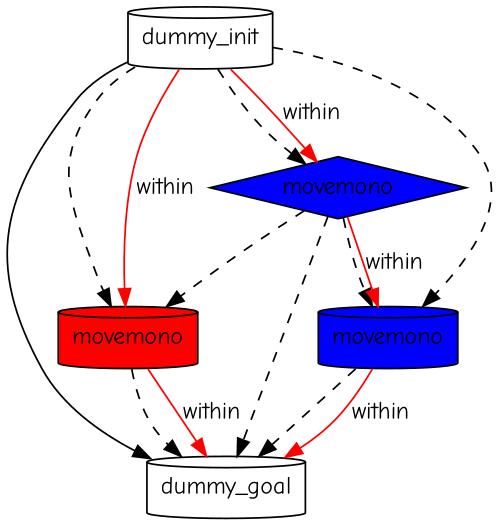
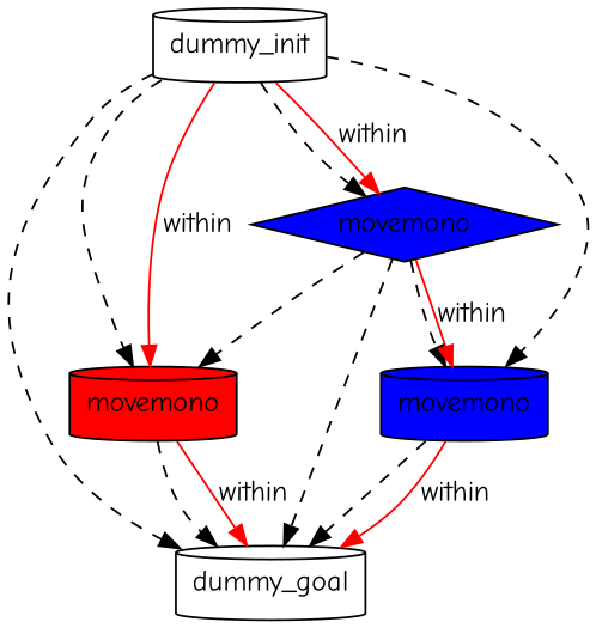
  digraph {
    fontname="Comic Neue"
    node [fillcolor=white style=filled shape=cylinder fontname="Comic Neue"]
    edge [color=black style=dashed fontname="Comic Neue"]
    n1 [label=dummy_init]
    n2 [label=dummy_goal]
    n3 [fillcolor=red label=movemono]
    n4 [fillcolor=blue label=movemono]
    n5 [fillcolor=blue label=movemono shape=diamond]
-   n1 -> n2 [style=solid]
+   n1 -> n2
    n1 -> n3
    n1 -> n3 [color=red label=within style=""]
    n1 -> n4
    n1 -> n5
    n1 -> n5 [color=red label=within style=""]
    n3 -> n2
    n3 -> n2 [color=red label=within style=""]
    n4 -> n2
    n4 -> n2 [color=red label=within style=""]
    n5 -> n2
    n5 -> n3
    n5 -> n4
    n5 -> n4 [color=red label=within style=""]
  }
